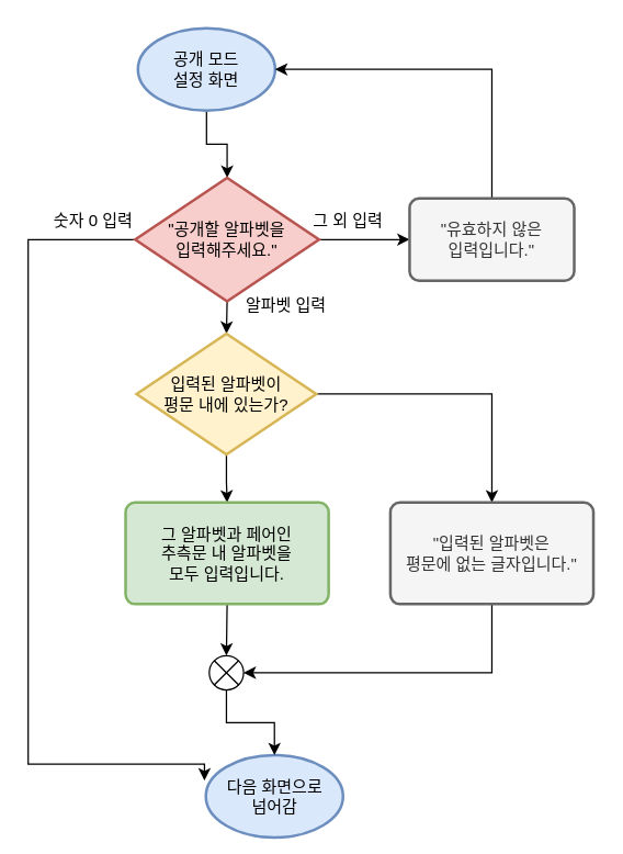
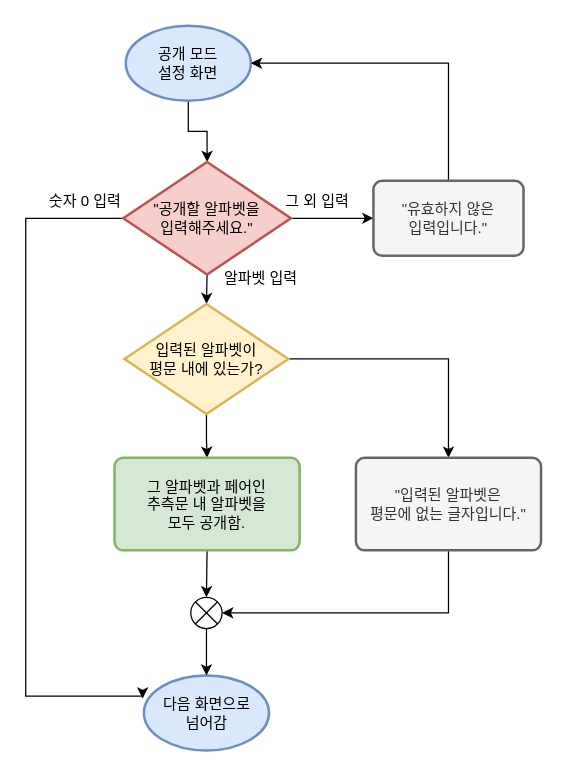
  <mxCell id="0" />
  <mxCell id="1" parent="0" />
  <mxCell id="2" style="edgeStyle=orthogonalEdgeStyle;rounded=0;orthogonalLoop=1;jettySize=auto;html=1;exitX=0.5;exitY=1;exitDx=0;exitDy=0;exitPerimeter=0;" parent="1" source="3" target="7" edge="1"><mxGeometry relative="1" as="geometry" /></mxCell>
  <mxCell id="3" value="공개 모드&lt;br&gt;설정 화면" style="strokeWidth=2;html=1;shape=mxgraph.flowchart.start_1;whiteSpace=wrap;fillColor=#dae8fc;strokeColor=#6c8ebf;" parent="1" vertex="1"><mxGeometry x="100" y="20" width="100" height="60" as="geometry" /></mxCell>
  <mxCell id="4" style="edgeStyle=orthogonalEdgeStyle;rounded=0;orthogonalLoop=1;jettySize=auto;html=1;exitX=0.5;exitY=1;exitDx=0;exitDy=0;exitPerimeter=0;entryX=0.5;entryY=0;entryDx=0;entryDy=0;entryPerimeter=0;" parent="1" source="7" target="10" edge="1"><mxGeometry relative="1" as="geometry" /></mxCell>
  <mxCell id="5" style="edgeStyle=orthogonalEdgeStyle;rounded=0;orthogonalLoop=1;jettySize=auto;html=1;exitX=1;exitY=0.5;exitDx=0;exitDy=0;exitPerimeter=0;entryX=0;entryY=0.5;entryDx=0;entryDy=0;" parent="1" source="7" target="14" edge="1"><mxGeometry relative="1" as="geometry" /></mxCell>
  <mxCell id="6" style="edgeStyle=orthogonalEdgeStyle;rounded=0;orthogonalLoop=1;jettySize=auto;html=1;exitX=0;exitY=0.5;exitDx=0;exitDy=0;exitPerimeter=0;entryX=-0.01;entryY=0.308;entryDx=0;entryDy=0;entryPerimeter=0;" parent="1" source="7" target="17" edge="1"><mxGeometry relative="1" as="geometry"><Array as="points"><mxPoint x="20" y="174" /><mxPoint x="20" y="556" /></Array></mxGeometry></mxCell>
  <mxCell id="7" value="&quot;공개할 알파벳을&lt;br&gt;입력해주세요.&quot;" style="strokeWidth=2;html=1;shape=mxgraph.flowchart.decision;whiteSpace=wrap;fillColor=#f8cecc;strokeColor=#b85450;" parent="1" vertex="1"><mxGeometry x="98" y="129" width="134" height="90" as="geometry" /></mxCell>
  <mxCell id="8" style="edgeStyle=orthogonalEdgeStyle;rounded=0;orthogonalLoop=1;jettySize=auto;html=1;exitX=0.5;exitY=1;exitDx=0;exitDy=0;exitPerimeter=0;" parent="1" source="10" target="20" edge="1"><mxGeometry relative="1" as="geometry" /></mxCell>
  <mxCell id="9" style="edgeStyle=orthogonalEdgeStyle;rounded=0;orthogonalLoop=1;jettySize=auto;html=1;exitX=1;exitY=0.5;exitDx=0;exitDy=0;exitPerimeter=0;entryX=0.5;entryY=0;entryDx=0;entryDy=0;" parent="1" source="10" target="12" edge="1"><mxGeometry relative="1" as="geometry" /></mxCell>
  <mxCell id="10" value="입력된 알파벳이&lt;br&gt;평문 내에 있는가?" style="strokeWidth=2;html=1;shape=mxgraph.flowchart.decision;whiteSpace=wrap;fillColor=#fff2cc;strokeColor=#d6b656;" parent="1" vertex="1"><mxGeometry x="99" y="242.5" width="131" height="88" as="geometry" /></mxCell>
  <mxCell id="11" style="edgeStyle=orthogonalEdgeStyle;rounded=0;orthogonalLoop=1;jettySize=auto;html=1;exitX=0.5;exitY=1;exitDx=0;exitDy=0;entryX=1;entryY=0.5;entryDx=0;entryDy=0;entryPerimeter=0;" parent="1" source="12" target="22" edge="1"><mxGeometry relative="1" as="geometry" /></mxCell>
  <mxCell id="12" value="&quot;입력된 알파벳은&lt;br&gt;평문에 없는 글자입니다.&quot;" style="rounded=1;whiteSpace=wrap;html=1;absoluteArcSize=1;arcSize=14;strokeWidth=2;fillColor=#f5f5f5;strokeColor=#666666;fontColor=#333333;" parent="1" vertex="1"><mxGeometry x="284" y="365.5" width="148" height="74" as="geometry" /></mxCell>
  <mxCell id="13" style="edgeStyle=orthogonalEdgeStyle;rounded=0;orthogonalLoop=1;jettySize=auto;html=1;exitX=0.5;exitY=0;exitDx=0;exitDy=0;entryX=1;entryY=0.5;entryDx=0;entryDy=0;entryPerimeter=0;" parent="1" source="14" target="3" edge="1"><mxGeometry relative="1" as="geometry" /></mxCell>
  <mxCell id="14" value="&quot;유효하지 않은&lt;br&gt;입력입니다.&quot;" style="rounded=1;whiteSpace=wrap;html=1;absoluteArcSize=1;arcSize=14;strokeWidth=2;fillColor=#f5f5f5;strokeColor=#666666;fontColor=#333333;" parent="1" vertex="1"><mxGeometry x="298" y="144" width="120" height="60" as="geometry" /></mxCell>
  <mxCell id="15" value="알파벳 입력" style="text;html=1;resizable=0;points=[];autosize=1;align=left;verticalAlign=top;spacingTop=-4;" parent="1" vertex="1"><mxGeometry x="177" y="212" width="73" height="14" as="geometry" /></mxCell>
  <mxCell id="16" value="그 외 입력" style="text;html=1;resizable=0;points=[];autosize=1;align=left;verticalAlign=top;spacingTop=-4;" parent="1" vertex="1"><mxGeometry x="226" y="151" width="65" height="14" as="geometry" /></mxCell>
- <mxCell id="17" value="다음 화면으로&lt;br&gt;넘어감" style="strokeWidth=2;html=1;shape=mxgraph.flowchart.start_1;whiteSpace=wrap;fillColor=#dae8fc;strokeColor=#6c8ebf;" parent="1" vertex="1"><mxGeometry x="149.5" y="549.5" width="100" height="60" as="geometry" /></mxCell>
+ <mxCell id="17" value="다음 화면으로&lt;br&gt;넘어감" style="strokeWidth=2;html=1;shape=mxgraph.flowchart.start_1;whiteSpace=wrap;fillColor=#dae8fc;strokeColor=#6c8ebf;" parent="1" vertex="1"><mxGeometry x="114.5" y="539.5" width="100" height="60" as="geometry" /></mxCell>
  <mxCell id="18" value="숫자 0 입력" style="text;html=1;resizable=0;points=[];autosize=1;align=left;verticalAlign=top;spacingTop=-4;" parent="1" vertex="1"><mxGeometry x="37" y="151" width="71" height="14" as="geometry" /></mxCell>
  <mxCell id="19" style="edgeStyle=orthogonalEdgeStyle;rounded=0;orthogonalLoop=1;jettySize=auto;html=1;exitX=0.5;exitY=1;exitDx=0;exitDy=0;entryX=0.5;entryY=0;entryDx=0;entryDy=0;entryPerimeter=0;" parent="1" source="20" target="22" edge="1"><mxGeometry relative="1" as="geometry" /></mxCell>
- <mxCell id="20" value="그 알파벳과 페어인&lt;br&gt;추측문 내 알파벳을&lt;br&gt;모두 입력입니다." style="rounded=1;whiteSpace=wrap;html=1;absoluteArcSize=1;arcSize=14;strokeWidth=2;fillColor=#d5e8d4;strokeColor=#82b366;" parent="1" vertex="1"><mxGeometry x="91" y="365.5" width="148" height="74" as="geometry" /></mxCell>
+ <mxCell id="20" value="그 알파벳과 페어인&lt;br&gt;추측문 내 알파벳을&lt;br&gt;모두 공개함." style="rounded=1;whiteSpace=wrap;html=1;absoluteArcSize=1;arcSize=14;strokeWidth=2;fillColor=#d5e8d4;strokeColor=#82b366;" parent="1" vertex="1"><mxGeometry x="91" y="365.5" width="148" height="74" as="geometry" /></mxCell>
  <mxCell id="21" style="edgeStyle=orthogonalEdgeStyle;rounded=0;orthogonalLoop=1;jettySize=auto;html=1;exitX=0.5;exitY=1;exitDx=0;exitDy=0;exitPerimeter=0;" parent="1" source="22" target="17" edge="1"><mxGeometry relative="1" as="geometry" /></mxCell>
  <mxCell id="22" value="" style="verticalLabelPosition=bottom;verticalAlign=top;html=1;shape=mxgraph.flowchart.or;" parent="1" vertex="1"><mxGeometry x="152" y="477" width="25" height="25" as="geometry" /></mxCell>
